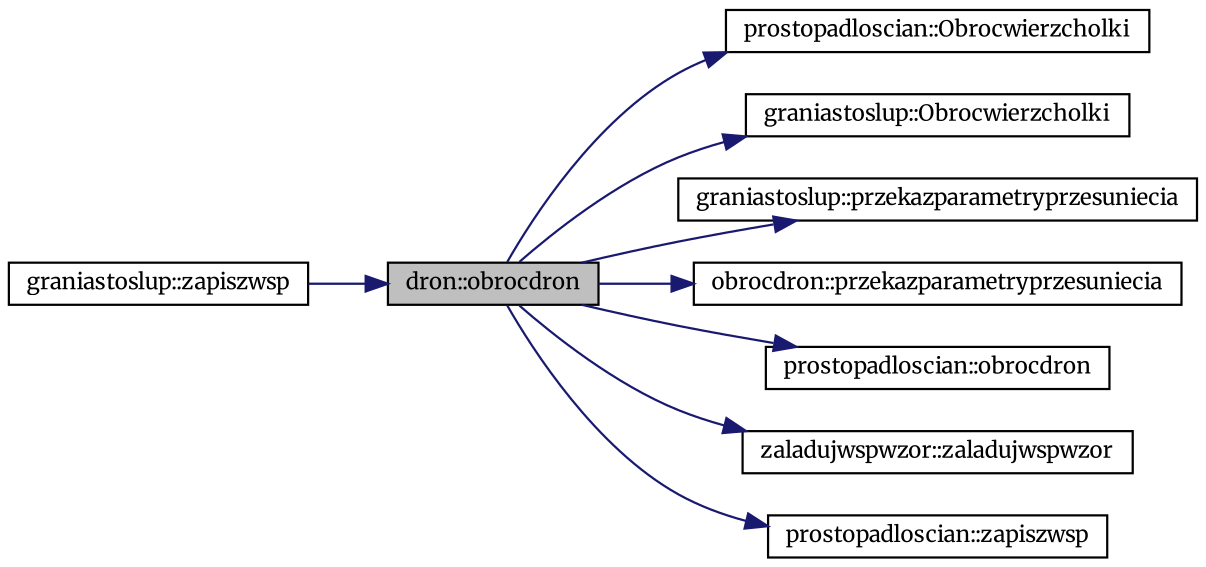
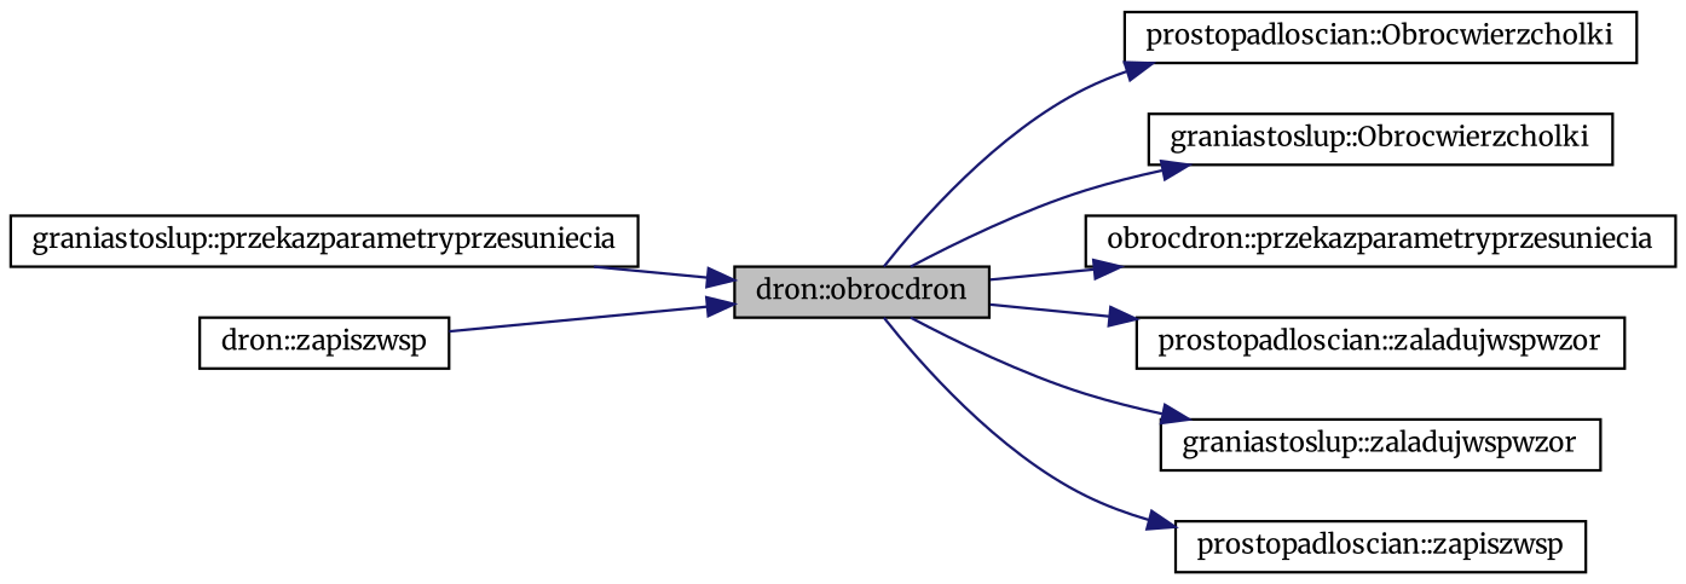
  digraph {
    fontname=Merriweather
    rankdir=LR
    node [color=black fillcolor=white fontname=Merriweather fontsize=10 shape=record style=filled]
    edge [color=midnightblue fontname=Merriweather fontsize=10 labelfontname=Helvetica labelfontsize=10 style=solid]
    n1 [fillcolor=grey75 fontcolor=black height=0.2 label="dron::obrocdron" width=0.4]
    n2 [height=0.2 label="prostopadloscian::Obrocwierzcholki" width=0.4]
    n3 [height=0.2 label="graniastoslup::Obrocwierzcholki" width=0.4]
    n4 [height=0.2 label="graniastoslup::przekazparametryprzesuniecia" width=0.4]
    n5 [height=0.2 label="obrocdron::przekazparametryprzesuniecia" width=0.4]
-   n6 [height=0.2 label="prostopadloscian::obrocdron" width=0.4]
-   n7 [height=0.2 label="zaladujwspwzor::zaladujwspwzor" width=0.4]
+   n6 [height=0.2 label="prostopadloscian::zaladujwspwzor" width=0.4]
+   n7 [height=0.2 label="graniastoslup::zaladujwspwzor" width=0.4]
    n8 [height=0.2 label="prostopadloscian::zapiszwsp" width=0.4]
-   n9 [height=0.2 label="graniastoslup::zapiszwsp" width=0.4]
+   n9 [height=0.2 label="dron::zapiszwsp" width=0.4]
    n1 -> n2
    n1 -> n3
-   n1 -> n4
+   n4 -> n1
    n1 -> n5
    n1 -> n6
    n1 -> n7
    n1 -> n8
    n9 -> n1
  }
